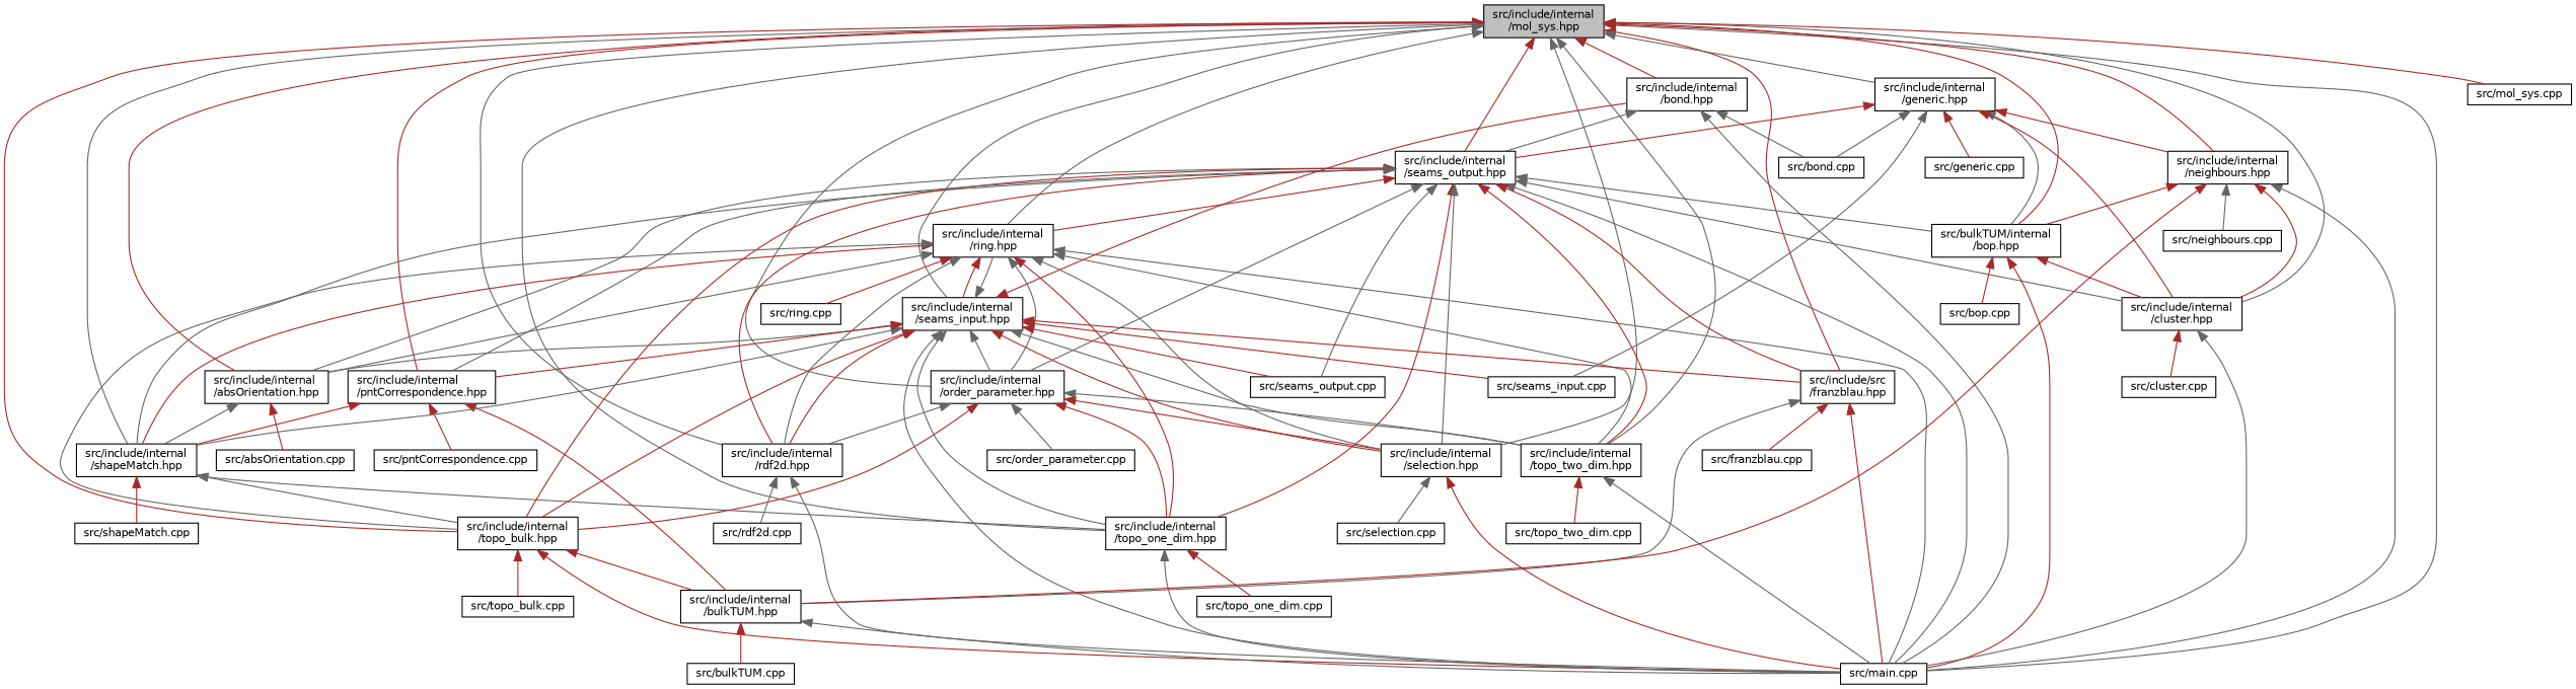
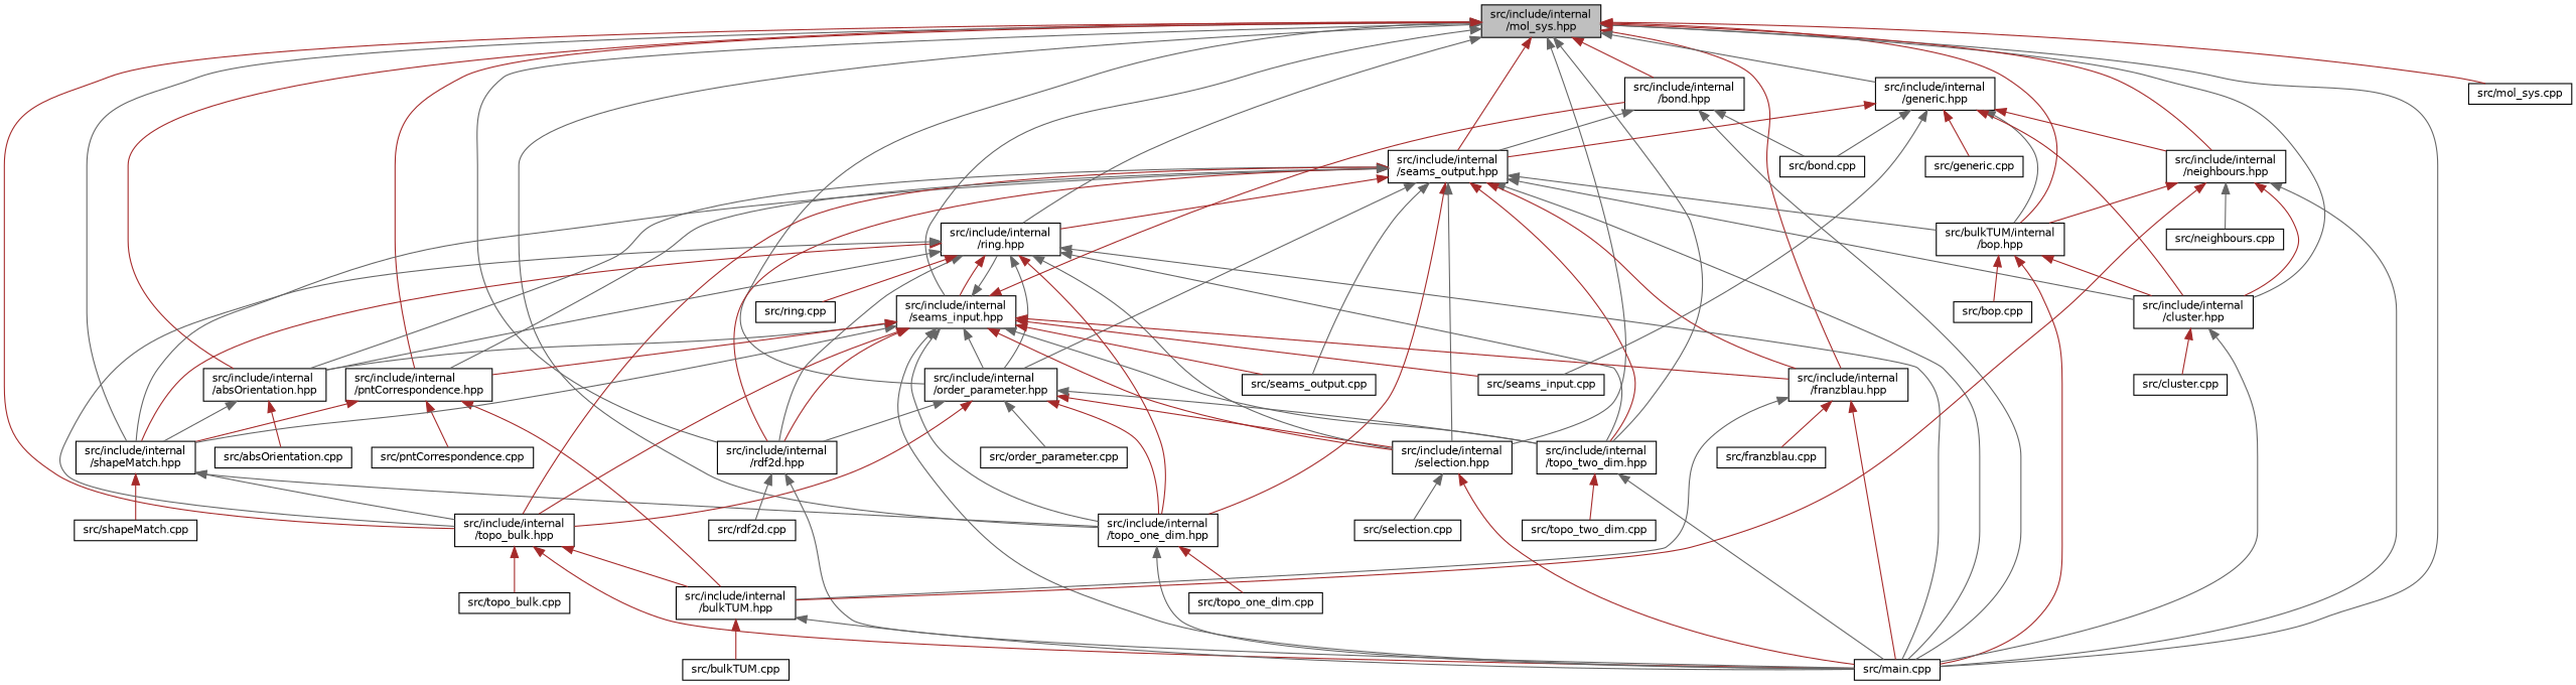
  digraph {
    fontname="DejaVu Sans"
    node [color=black fillcolor=white fontname="DejaVu Sans" fontsize=10 shape=record style=filled]
    edge [color=gray40 dir=back fontname="DejaVu Sans" fontsize=10 labelfontname=Helvetica labelfontsize=10 style=solid]
    n1 [fillcolor=grey75 fontcolor=black height=0.2 label="src/include/internal\l/mol_sys.hpp" width=0.4]
    n2 [height=0.2 label="src/include/internal\l/absOrientation.hpp" width=0.4]
    n3 [height=0.2 label="src/include/internal\l/shapeMatch.hpp" width=0.4]
    n4 [height=0.2 label="src/include/internal\l/topo_bulk.hpp" width=0.4]
    n5 [height=0.2 label="src/main.cpp" width=0.4]
    n6 [height=0.2 label="src/include/internal\l/topo_one_dim.hpp" width=0.4]
    n7 [height=0.2 label="src/include/internal\l/bond.hpp" width=0.4]
    n8 [height=0.2 label="src/include/internal\l/seams_output.hpp" width=0.4]
    n9 [height=0.2 label="src/bulkTUM/internal\l/bop.hpp" width=0.4]
    n10 [height=0.2 label="src/include/internal\l/cluster.hpp" width=0.4]
-   n11 [height=0.2 label="src/include/src\l/franzblau.hpp" width=0.4]
+   n11 [height=0.2 label="src/include/internal\l/franzblau.hpp" width=0.4]
    n12 [height=0.2 label="src/include/internal\l/order_parameter.hpp" width=0.4]
    n13 [height=0.2 label="src/include/internal\l/rdf2d.hpp" width=0.4]
    n14 [height=0.2 label="src/include/internal\l/selection.hpp" width=0.4]
    n15 [height=0.2 label="src/include/internal\l/topo_two_dim.hpp" width=0.4]
    n16 [height=0.2 label="src/include/internal\l/pntCorrespondence.hpp" width=0.4]
    n17 [height=0.2 label="src/include/internal\l/ring.hpp" width=0.4]
    n18 [height=0.2 label="src/include/internal\l/seams_input.hpp" width=0.4]
    n19 [height=0.2 label="src/include/internal\l/generic.hpp" width=0.4]
    n20 [height=0.2 label="src/include/internal\l/neighbours.hpp" width=0.4]
    n21 [height=0.2 label="src/mol_sys.cpp" width=0.4]
    n22 [height=0.2 label="src/absOrientation.cpp" width=0.4]
    n23 [height=0.2 label="src/shapeMatch.cpp" width=0.4]
    n24 [height=0.2 label="src/include/internal\l/bulkTUM.hpp" width=0.4]
    n25 [height=0.2 label="src/topo_bulk.cpp" width=0.4]
    n26 [height=0.2 label="src/topo_one_dim.cpp" width=0.4]
    n27 [height=0.2 label="src/bond.cpp" width=0.4]
    n28 [height=0.2 label="src/seams_output.cpp" width=0.4]
    n29 [height=0.2 label="src/bop.cpp" width=0.4]
    n30 [height=0.2 label="src/cluster.cpp" width=0.4]
    n31 [height=0.2 label="src/franzblau.cpp" width=0.4]
    n32 [height=0.2 label="src/order_parameter.cpp" width=0.4]
    n33 [height=0.2 label="src/rdf2d.cpp" width=0.4]
    n34 [height=0.2 label="src/selection.cpp" width=0.4]
    n35 [height=0.2 label="src/topo_two_dim.cpp" width=0.4]
    n36 [height=0.2 label="src/pntCorrespondence.cpp" width=0.4]
    n37 [height=0.2 label="src/ring.cpp" width=0.4]
    n38 [height=0.2 label="src/seams_input.cpp" width=0.4]
    n39 [height=0.2 label="src/generic.cpp" width=0.4]
    n40 [height=0.2 label="src/neighbours.cpp" width=0.4]
    n41 [height=0.2 label="src/bulkTUM.cpp" width=0.4]
    n1 -> n2 [color=brown]
    n1 -> n3
    n1 -> n4 [color=brown]
    n1 -> n5
    n1 -> n6
    n1 -> n7 [color=brown]
    n1 -> n8 [color=brown]
    n1 -> n9 [color=brown]
    n1 -> n10
    n1 -> n11 [color=brown]
    n1 -> n12
    n1 -> n13
    n1 -> n14
    n1 -> n15
    n1 -> n16 [color=brown]
    n1 -> n17
    n1 -> n18
    n1 -> n19
    n1 -> n20 [color=brown]
    n1 -> n21 [color=brown]
    n2 -> n3
    n2 -> n22 [color=brown]
    n3 -> n4
    n3 -> n6
    n3 -> n23 [color=brown]
    n4 -> n5 [color=brown]
    n4 -> n24 [color=brown]
    n4 -> n25 [color=brown]
    n6 -> n5
    n6 -> n26 [color=brown]
    n7 -> n5
    n7 -> n8
    n7 -> n27
    n8 -> n2
    n8 -> n3
    n8 -> n4 [color=brown]
    n8 -> n5
    n8 -> n6 [color=brown]
    n8 -> n9
    n8 -> n10
    n8 -> n11 [color=brown]
    n8 -> n12
    n8 -> n13 [color=brown]
    n8 -> n14
    n8 -> n15 [color=brown]
    n8 -> n16
    n8 -> n17 [color=brown]
    n8 -> n28
    n9 -> n5 [color=brown]
    n9 -> n10 [color=brown]
    n9 -> n29 [color=brown]
    n10 -> n5
    n10 -> n30 [color=brown]
    n11 -> n5 [color=brown]
    n11 -> n24
    n11 -> n31 [color=brown]
    n12 -> n4 [color=brown]
    n12 -> n6 [color=brown]
    n12 -> n13
    n12 -> n14 [color=brown]
    n12 -> n15
    n12 -> n32
    n13 -> n5
    n13 -> n33
    n14 -> n5 [color=brown]
    n14 -> n34
    n15 -> n5
    n15 -> n35 [color=brown]
    n16 -> n3 [color=brown]
    n16 -> n24 [color=brown]
    n16 -> n36 [color=brown]
    n17 -> n2
    n17 -> n3 [color=brown]
    n17 -> n4
    n17 -> n5
    n17 -> n6 [color=brown]
    n17 -> n12
    n17 -> n13
    n17 -> n14
    n17 -> n15
    n17 -> n18 [color=brown]
    n17 -> n37 [color=brown]
    n18 -> n2
    n18 -> n3
    n18 -> n4 [color=brown]
    n18 -> n5
    n18 -> n6
    n18 -> n7 [color=brown]
    n18 -> n11 [color=brown]
    n18 -> n12
    n18 -> n13 [color=brown]
    n18 -> n14 [color=brown]
    n18 -> n15
    n18 -> n16 [color=brown]
    n18 -> n17
    n18 -> n28 [color=brown]
    n18 -> n38 [color=brown]
    n19 -> n8 [color=brown]
    n19 -> n9
    n19 -> n10 [color=brown]
    n19 -> n20 [color=brown]
    n19 -> n27
    n19 -> n38
    n19 -> n39 [color=brown]
    n20 -> n5
    n20 -> n9 [color=brown]
    n20 -> n10 [color=brown]
    n20 -> n24 [color=brown]
    n20 -> n40
    n24 -> n5
    n24 -> n41 [color=brown]
  }
